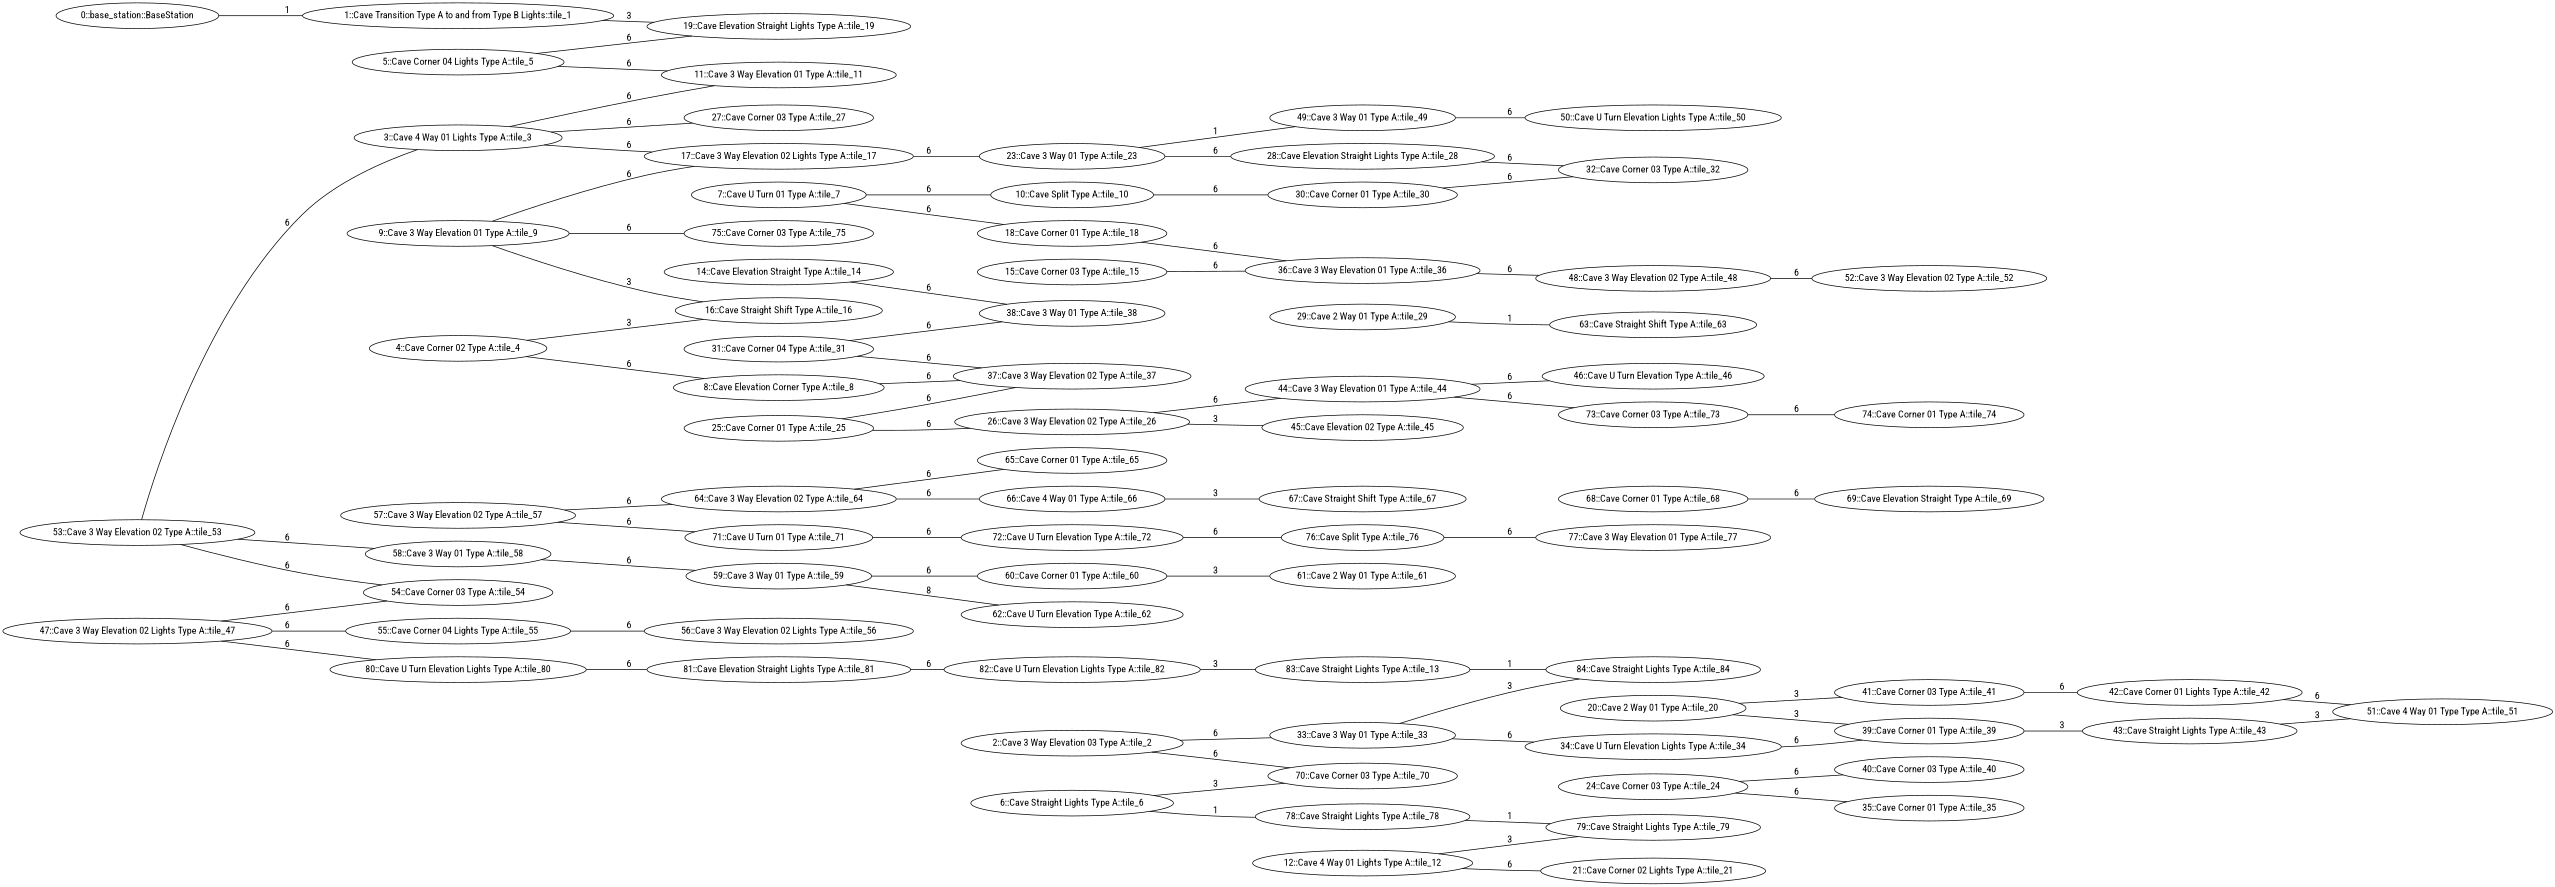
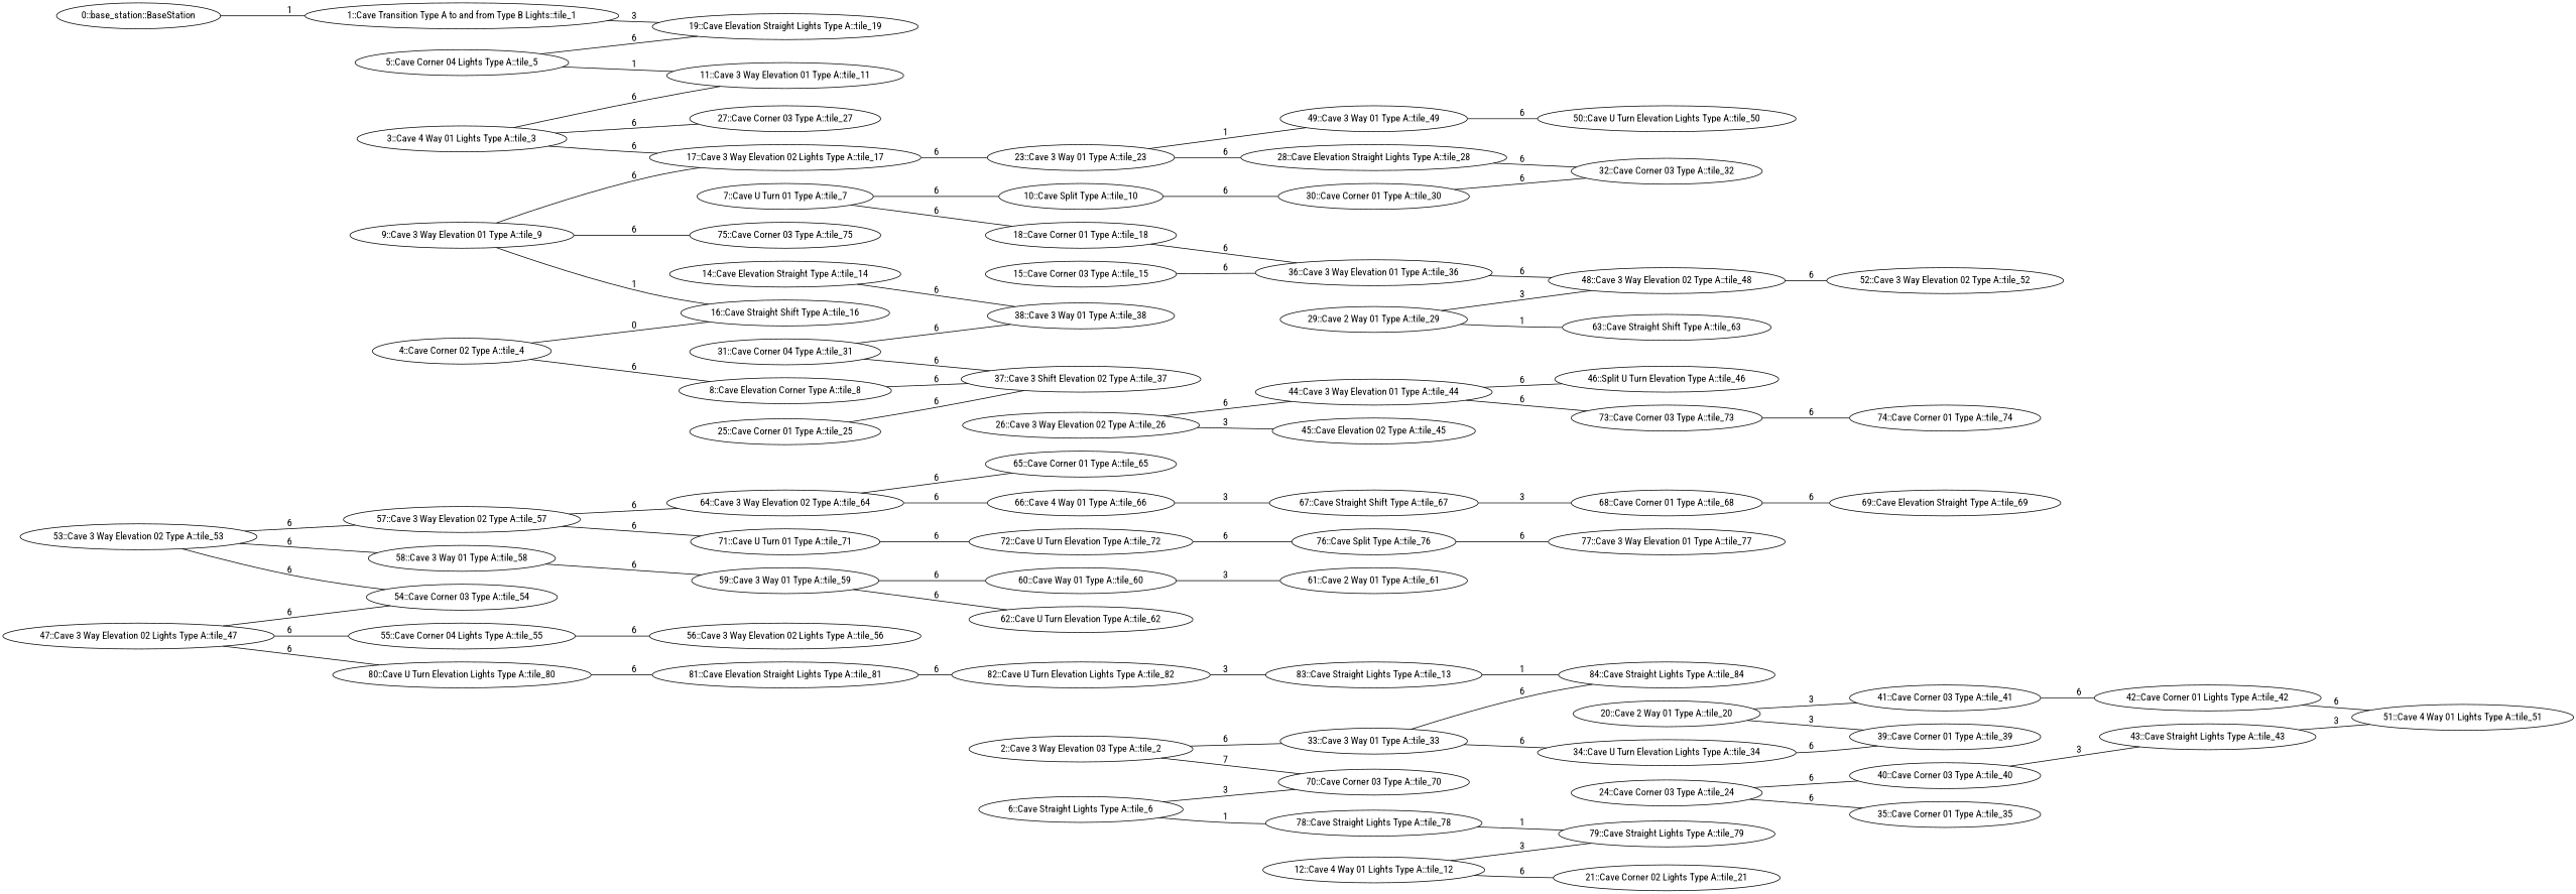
  graph {
    fontname="Roboto Condensed"
    rankdir=LR
    node [fontname="Roboto Condensed"]
    edge [fontname="Roboto Condensed"]
    n1 [label="0::base_station::BaseStation"]
    n2 [label="1::Cave Transition Type A to and from Type B Lights::tile_1"]
    n3 [label="19::Cave Elevation Straight Lights Type A::tile_19"]
    n4 [label="2::Cave 3 Way Elevation 03 Type A::tile_2"]
    n5 [label="33::Cave 3 Way 01 Type A::tile_33"]
    n6 [label="70::Cave Corner 03 Type A::tile_70"]
    n7 [label="34::Cave U Turn Elevation Lights Type A::tile_34"]
    n8 [label="84::Cave Straight Lights Type A::tile_84"]
    n9 [label="3::Cave 4 Way 01 Lights Type A::tile_3"]
    n10 [label="11::Cave 3 Way Elevation 01 Type A::tile_11"]
    n11 [label="17::Cave 3 Way Elevation 02 Lights Type A::tile_17"]
    n12 [label="27::Cave Corner 03 Type A::tile_27"]
    n13 [label="23::Cave 3 Way 01 Type A::tile_23"]
    n14 [label="4::Cave Corner 02 Type A::tile_4"]
    n15 [label="8::Cave Elevation Corner Type A::tile_8"]
    n16 [label="16::Cave Straight Shift Type A::tile_16"]
-   n17 [label="37::Cave 3 Way Elevation 02 Type A::tile_37"]
+   n17 [label="37::Cave 3 Shift Elevation 02 Type A::tile_37"]
    n18 [label="5::Cave Corner 04 Lights Type A::tile_5"]
    n19 [label="6::Cave Straight Lights Type A::tile_6"]
    n20 [label="78::Cave Straight Lights Type A::tile_78"]
    n21 [label="79::Cave Straight Lights Type A::tile_79"]
    n22 [label="7::Cave U Turn 01 Type A::tile_7"]
    n23 [label="10::Cave Split Type A::tile_10"]
    n24 [label="18::Cave Corner 01 Type A::tile_18"]
    n25 [label="30::Cave Corner 01 Type A::tile_30"]
    n26 [label="36::Cave 3 Way Elevation 01 Type A::tile_36"]
    n27 [label="9::Cave 3 Way Elevation 01 Type A::tile_9"]
    n28 [label="75::Cave Corner 03 Type A::tile_75"]
    n29 [label="32::Cave Corner 03 Type A::tile_32"]
    n30 [label="12::Cave 4 Way 01 Lights Type A::tile_12"]
    n31 [label="21::Cave Corner 02 Lights Type A::tile_21"]
    n32 [label="14::Cave Elevation Straight Type A::tile_14"]
    n33 [label="38::Cave 3 Way 01 Type A::tile_38"]
    n34 [label="15::Cave Corner 03 Type A::tile_15"]
    n35 [label="48::Cave 3 Way Elevation 02 Type A::tile_48"]
    n36 [label="28::Cave Elevation Straight Lights Type A::tile_28"]
    n37 [label="49::Cave 3 Way 01 Type A::tile_49"]
    n38 [label="20::Cave 2 Way 01 Type A::tile_20"]
    n39 [label="39::Cave Corner 01 Type A::tile_39"]
    n40 [label="41::Cave Corner 03 Type A::tile_41"]
    n41 [label="42::Cave Corner 01 Lights Type A::tile_42"]
    n42 [label="50::Cave U Turn Elevation Lights Type A::tile_50"]
    n43 [label="24::Cave Corner 03 Type A::tile_24"]
    n44 [label="35::Cave Corner 01 Type A::tile_35"]
    n45 [label="40::Cave Corner 03 Type A::tile_40"]
    n46 [label="43::Cave Straight Lights Type A::tile_43"]
    n47 [label="25::Cave Corner 01 Type A::tile_25"]
    n48 [label="26::Cave 3 Way Elevation 02 Type A::tile_26"]
    n49 [label="44::Cave 3 Way Elevation 01 Type A::tile_44"]
    n50 [label="45::Cave Elevation 02 Type A::tile_45"]
-   n51 [label="46::Cave U Turn Elevation Type A::tile_46"]
+   n51 [label="46::Split U Turn Elevation Type A::tile_46"]
    n52 [label="73::Cave Corner 03 Type A::tile_73"]
    n53 [label="29::Cave 2 Way 01 Type A::tile_29"]
    n54 [label="63::Cave Straight Shift Type A::tile_63"]
    n55 [label="52::Cave 3 Way Elevation 02 Type A::tile_52"]
    n56 [label="31::Cave Corner 04 Type A::tile_31"]
-   n57 [label="51::Cave 4 Way 01 Type Type A::tile_51"]
+   n57 [label="51::Cave 4 Way 01 Lights Type A::tile_51"]
    n58 [label="74::Cave Corner 01 Type A::tile_74"]
    n59 [label="47::Cave 3 Way Elevation 02 Lights Type A::tile_47"]
    n60 [label="54::Cave Corner 03 Type A::tile_54"]
    n61 [label="55::Cave Corner 04 Lights Type A::tile_55"]
    n62 [label="80::Cave U Turn Elevation Lights Type A::tile_80"]
    n63 [label="56::Cave 3 Way Elevation 02 Lights Type A::tile_56"]
    n64 [label="81::Cave Elevation Straight Lights Type A::tile_81"]
    n65 [label="53::Cave 3 Way Elevation 02 Type A::tile_53"]
    n66 [label="57::Cave 3 Way Elevation 02 Type A::tile_57"]
    n67 [label="58::Cave 3 Way 01 Type A::tile_58"]
    n68 [label="64::Cave 3 Way Elevation 02 Type A::tile_64"]
    n69 [label="71::Cave U Turn 01 Type A::tile_71"]
    n70 [label="59::Cave 3 Way 01 Type A::tile_59"]
    n71 [label="65::Cave Corner 01 Type A::tile_65"]
    n72 [label="66::Cave 4 Way 01 Type A::tile_66"]
    n73 [label="72::Cave U Turn Elevation Type A::tile_72"]
-   n74 [label="60::Cave Corner 01 Type A::tile_60"]
+   n74 [label="60::Cave Way 01 Type A::tile_60"]
    n75 [label="62::Cave U Turn Elevation Type A::tile_62"]
    n76 [label="61::Cave 2 Way 01 Type A::tile_61"]
    n77 [label="67::Cave Straight Shift Type A::tile_67"]
    n78 [label="68::Cave Corner 01 Type A::tile_68"]
    n79 [label="69::Cave Elevation Straight Type A::tile_69"]
    n80 [label="76::Cave Split Type A::tile_76"]
    n81 [label="77::Cave 3 Way Elevation 01 Type A::tile_77"]
    n82 [label="82::Cave U Turn Elevation Lights Type A::tile_82"]
    n83 [label="83::Cave Straight Lights Type A::tile_13"]
    n1 -- n2 [label=1]
    n2 -- n3 [label=3]
    n4 -- n5 [label=6]
-   n4 -- n6 [label=6]
+   n4 -- n6 [label=7]
    n5 -- n7 [label=6]
-   n5 -- n8 [label=3]
+   n5 -- n8 [label=6]
    n7 -- n39 [label=6]
    n9 -- n10 [label=6]
    n9 -- n11 [label=6]
    n9 -- n12 [label=6]
    n11 -- n13 [label=6]
    n13 -- n36 [label=6]
    n13 -- n37 [label=1]
    n14 -- n15 [label=6]
-   n14 -- n16 [label=3]
+   n14 -- n16 [label=0]
    n15 -- n17 [label=6]
    n18 -- n3 [label=6]
-   n18 -- n10 [label=6]
+   n18 -- n10 [label=1]
    n19 -- n6 [label=3]
    n19 -- n20 [label=1]
    n20 -- n21 [label=1]
    n22 -- n23 [label=6]
    n22 -- n24 [label=6]
    n23 -- n25 [label=6]
    n24 -- n26 [label=6]
    n25 -- n29 [label=6]
    n26 -- n35 [label=6]
    n27 -- n11 [label=6]
-   n27 -- n16 [label=3]
+   n27 -- n16 [label=1]
    n27 -- n28 [label=6]
    n30 -- n21 [label=3]
    n30 -- n31 [label=6]
    n32 -- n33 [label=6]
    n34 -- n26 [label=6]
    n35 -- n55 [label=6]
    n36 -- n29 [label=6]
    n37 -- n42 [label=6]
    n38 -- n39 [label=3]
    n38 -- n40 [label=3]
    n40 -- n41 [label=6]
    n41 -- n57 [label=6]
    n43 -- n44 [label=6]
    n43 -- n45 [label=6]
-   n39 -- n46 [label=3]
+   n45 -- n46 [label=3]
    n46 -- n57 [label=3]
    n47 -- n17 [label=6]
-   n47 -- n48 [label=6]
    n48 -- n49 [label=6]
    n48 -- n50 [label=3]
    n49 -- n51 [label=6]
    n49 -- n52 [label=6]
    n52 -- n58 [label=6]
+   n53 -- n35 [label=3]
    n53 -- n54 [label=1]
    n56 -- n17 [label=6]
    n56 -- n33 [label=6]
    n59 -- n60 [label=6]
    n59 -- n61 [label=6]
    n59 -- n62 [label=6]
    n61 -- n63 [label=6]
    n62 -- n64 [label=6]
    n64 -- n82 [label=6]
    n65 -- n60 [label=6]
-   n65 -- n9 [label=6]
+   n65 -- n66 [label=6]
    n65 -- n67 [label=6]
    n66 -- n68 [label=6]
    n66 -- n69 [label=6]
    n67 -- n70 [label=6]
    n68 -- n71 [label=6]
    n68 -- n72 [label=6]
    n69 -- n73 [label=6]
    n70 -- n74 [label=6]
-   n70 -- n75 [label=8]
+   n70 -- n75 [label=6]
    n72 -- n77 [label=3]
    n73 -- n80 [label=6]
    n74 -- n76 [label=3]
+   n77 -- n78 [label=3]
    n78 -- n79 [label=6]
    n80 -- n81 [label=6]
    n82 -- n83 [label=3]
    n83 -- n8 [label=1]
  }
